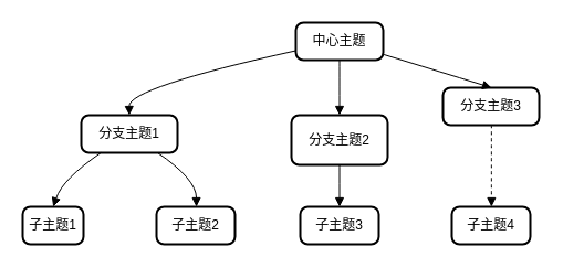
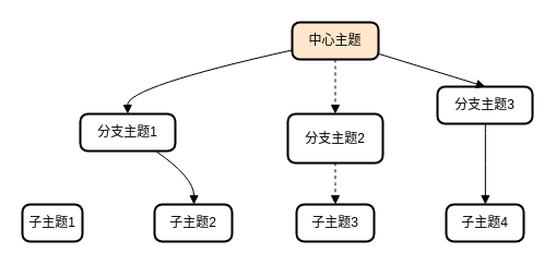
  <mxCell id="0" />
  <mxCell id="1" parent="0" />
- <mxCell id="2" value="中心主题" style="rounded=1;absoluteArcSize=1;arcSize=14;whiteSpace=wrap;strokeWidth=2;" vertex="1" parent="1"><mxGeometry x="267" width="79" height="34" as="geometry" y="20" /></mxCell>
+ <mxCell id="2" value="中心主题" style="rounded=1;absoluteArcSize=1;arcSize=14;whiteSpace=wrap;strokeWidth=2;fillColor=#ffe6cc;" vertex="1" parent="1"><mxGeometry x="267" width="79" height="34" as="geometry" y="20" /></mxCell>
  <mxCell id="3" value="分支主题1" style="rounded=1;absoluteArcSize=1;arcSize=14;whiteSpace=wrap;strokeWidth=2;" vertex="1" parent="1"><mxGeometry x="73" y="104" width="87" height="34" as="geometry" /></mxCell>
  <mxCell id="4" value="分支主题2" style="rounded=1;absoluteArcSize=1;arcSize=14;whiteSpace=wrap;strokeWidth=2;" vertex="1" parent="1"><mxGeometry x="263" y="104" width="87" height="45" as="geometry" /></mxCell>
  <mxCell id="5" value="分支主题3" style="rounded=1;absoluteArcSize=1;arcSize=14;whiteSpace=wrap;strokeWidth=2;" vertex="1" parent="1"><mxGeometry x="400" y="79" width="87" height="34" as="geometry" /></mxCell>
  <mxCell id="6" value="子主题1" style="rounded=1;absoluteArcSize=1;arcSize=14;whiteSpace=wrap;strokeWidth=2;" vertex="1" parent="1"><mxGeometry x="20" y="187" width="55" height="34" as="geometry" /></mxCell>
  <mxCell id="7" value="子主题2" style="rounded=1;absoluteArcSize=1;arcSize=14;whiteSpace=wrap;strokeWidth=2;" vertex="1" parent="1"><mxGeometry x="141" y="187" width="71" height="34" as="geometry" /></mxCell>
  <mxCell id="8" value="子主题3" style="rounded=1;absoluteArcSize=1;arcSize=14;whiteSpace=wrap;strokeWidth=2;" vertex="1" parent="1"><mxGeometry x="271" y="187" width="71" height="34" as="geometry" /></mxCell>
  <mxCell id="9" value="子主题4" style="rounded=1;absoluteArcSize=1;arcSize=14;whiteSpace=wrap;strokeWidth=2;" vertex="1" parent="1"><mxGeometry x="408" y="187" width="71" height="34" as="geometry" /></mxCell>
  <mxCell id="10" value="" style="curved=1;startArrow=none;endArrow=block;exitX=-0.0;exitY=0.749;entryX=0.499;entryY=-0.012;" edge="1" parent="1" source="2" target="3"><mxGeometry relative="1" as="geometry"><Array as="points"><mxPoint x="116" y="79" /></Array></mxGeometry></mxCell>
- <mxCell id="11" value="" style="curved=1;startArrow=none;endArrow=block;exitX=0.5;exitY=0.988;entryX=0.5;entryY=-0.012;" edge="1" parent="1" source="2" target="4"><mxGeometry relative="1" as="geometry"><Array as="points" /></mxGeometry></mxCell>
+ <mxCell id="11" value="" style="curved=1;startArrow=none;endArrow=block;exitX=0.5;exitY=0.988;entryX=0.5;entryY=-0.012;dashed=1;" edge="1" parent="1" source="2" target="4"><mxGeometry relative="1" as="geometry"><Array as="points" /></mxGeometry></mxCell>
  <mxCell id="12" value="" style="curved=1;startArrow=none;endArrow=block;exitX=1.0;exitY=0.847;entryX=0.504;entryY=-0.012;" edge="1" parent="1" source="2" target="5"><mxGeometry relative="1" as="geometry"><Array as="points"><mxPoint x="444" y="79" /></Array></mxGeometry></mxCell>
- <mxCell id="13" value="" style="curved=1;startArrow=none;endArrow=block;exitX=0.218;exitY=0.976;entryX=0.503;entryY=0.006;" edge="1" parent="1" source="3" target="6"><mxGeometry relative="1" as="geometry"><Array as="points"><mxPoint x="56" y="162" /></Array></mxGeometry></mxCell>
  <mxCell id="14" value="" style="curved=1;startArrow=none;endArrow=block;exitX=0.779;exitY=0.976;entryX=0.508;entryY=0.006;" edge="1" parent="1" source="3" target="7"><mxGeometry relative="1" as="geometry"><Array as="points"><mxPoint x="177" y="162" /></Array></mxGeometry></mxCell>
- <mxCell id="15" value="" style="curved=1;startArrow=none;endArrow=block;exitX=0.5;exitY=0.976;entryX=0.5;entryY=0.006;" edge="1" parent="1" source="4" target="8"><mxGeometry relative="1" as="geometry"><Array as="points" /></mxGeometry></mxCell>
- <mxCell id="16" value="" style="curved=1;startArrow=none;endArrow=block;exitX=0.504;exitY=0.976;entryX=0.505;entryY=0.006;dashed=1;" edge="1" parent="1" source="5" target="9"><mxGeometry relative="1" as="geometry"><Array as="points" /></mxGeometry></mxCell>
+ <mxCell id="15" value="" style="curved=1;startArrow=none;endArrow=block;exitX=0.5;exitY=0.976;entryX=0.5;entryY=0.006;dashed=1;" edge="1" parent="1" source="4" target="8"><mxGeometry relative="1" as="geometry"><Array as="points" /></mxGeometry></mxCell>
+ <mxCell id="16" value="" style="curved=1;startArrow=none;endArrow=block;exitX=0.504;exitY=0.976;entryX=0.505;entryY=0.006;" edge="1" parent="1" source="5" target="9"><mxGeometry relative="1" as="geometry"><Array as="points" /></mxGeometry></mxCell>
